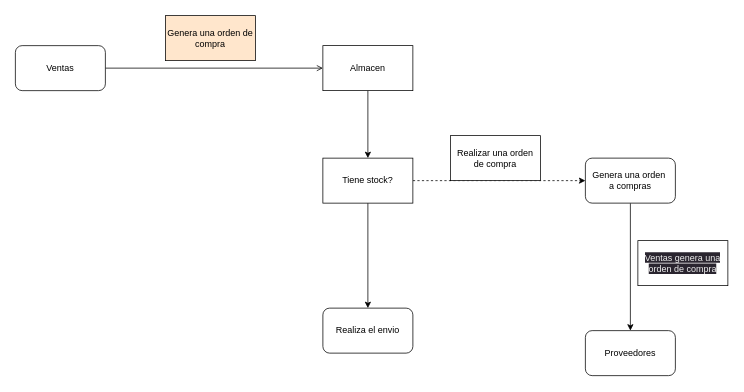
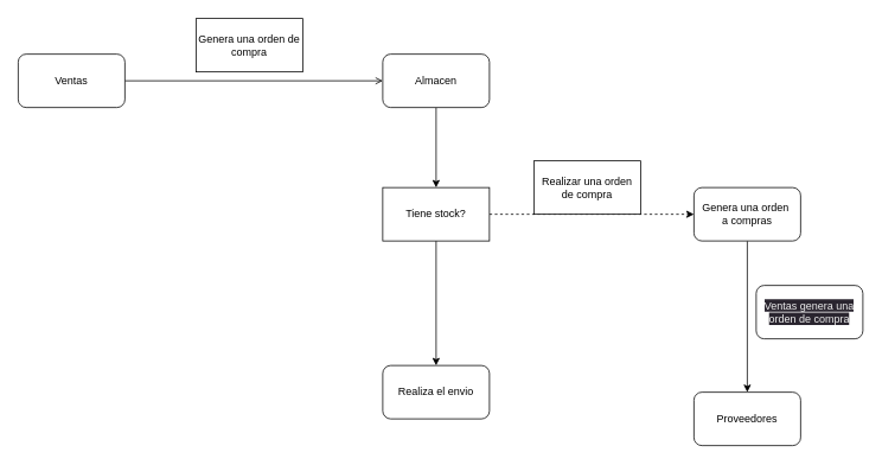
  <mxCell id="0" />
  <mxCell id="1" parent="0" />
  <mxCell id="2" value="" style="edgeStyle=orthogonalEdgeStyle;rounded=0;orthogonalLoop=1;jettySize=auto;html=1;endArrow=open;" edge="1" parent="1" source="3" target="5"><mxGeometry relative="1" as="geometry" /></mxCell>
  <mxCell id="3" value="Ventas" style="rounded=1;whiteSpace=wrap;html=1;" vertex="1" parent="1"><mxGeometry x="20" y="60" width="120" height="60" as="geometry" /></mxCell>
  <mxCell id="4" value="" style="edgeStyle=orthogonalEdgeStyle;rounded=0;orthogonalLoop=1;jettySize=auto;html=1;" edge="1" parent="1" source="5" target="9"><mxGeometry relative="1" as="geometry" /></mxCell>
- <mxCell id="5" value="Almacen" style="whiteSpace=wrap;html=1;rounded=0;" vertex="1" parent="1"><mxGeometry x="430" y="60" width="120" height="60" as="geometry" /></mxCell>
- <mxCell id="6" value="Genera una orden de compra" style="whiteSpace=wrap;html=1;fillColor=#ffe6cc;" vertex="1" parent="1"><mxGeometry x="220" y="20" width="120" height="60" as="geometry" /></mxCell>
+ <mxCell id="5" value="Almacen" style="rounded=1;whiteSpace=wrap;html=1;" vertex="1" parent="1"><mxGeometry x="430" y="60" width="120" height="60" as="geometry" /></mxCell>
+ <mxCell id="6" value="Genera una orden de compra" style="whiteSpace=wrap;html=1;" vertex="1" parent="1"><mxGeometry x="220" y="20" width="120" height="60" as="geometry" /></mxCell>
  <mxCell id="7" value="" style="edgeStyle=orthogonalEdgeStyle;rounded=0;orthogonalLoop=1;jettySize=auto;html=1;" edge="1" parent="1" source="9" target="10"><mxGeometry relative="1" as="geometry" /></mxCell>
  <mxCell id="8" value="" style="edgeStyle=orthogonalEdgeStyle;rounded=0;orthogonalLoop=1;jettySize=auto;html=1;dashed=1;" edge="1" parent="1" source="9" target="12"><mxGeometry relative="1" as="geometry" /></mxCell>
  <mxCell id="9" value="Tiene stock?" style="whiteSpace=wrap;html=1;" vertex="1" parent="1"><mxGeometry x="430" y="210" width="120" height="60" as="geometry" /></mxCell>
  <mxCell id="10" value="Realiza el envio" style="rounded=1;whiteSpace=wrap;html=1;" vertex="1" parent="1"><mxGeometry x="430" y="410" width="120" height="60" as="geometry" /></mxCell>
  <mxCell id="11" value="" style="edgeStyle=orthogonalEdgeStyle;rounded=0;orthogonalLoop=1;jettySize=auto;html=1;" edge="1" parent="1" source="12" target="15"><mxGeometry relative="1" as="geometry" /></mxCell>
  <mxCell id="12" value="Genera una orden&amp;nbsp;&lt;br&gt;a compras" style="rounded=1;whiteSpace=wrap;html=1;" vertex="1" parent="1"><mxGeometry x="780" y="210" width="120" height="60" as="geometry" /></mxCell>
  <mxCell id="13" value="Realizar una orden de compra" style="whiteSpace=wrap;html=1;" vertex="1" parent="1"><mxGeometry x="600" y="180" width="120" height="60" as="geometry" /></mxCell>
- <mxCell id="14" value="&lt;meta charset=&quot;utf-8&quot;&gt;&lt;span style=&quot;color: rgb(240, 240, 240); font-family: Helvetica; font-size: 12px; font-style: normal; font-variant-ligatures: normal; font-variant-caps: normal; font-weight: 400; letter-spacing: normal; orphans: 2; text-align: center; text-indent: 0px; text-transform: none; widows: 2; word-spacing: 0px; -webkit-text-stroke-width: 0px; background-color: rgb(42, 37, 47); text-decoration-thickness: initial; text-decoration-style: initial; text-decoration-color: initial; float: none; display: inline !important;&quot;&gt;Ventas genera una orden de compra&lt;/span&gt;" style="rounded=0;whiteSpace=wrap;html=1;" vertex="1" parent="1"><mxGeometry x="850" y="320" width="120" height="60" as="geometry" /></mxCell>
+ <mxCell id="14" value="&lt;meta charset=&quot;utf-8&quot;&gt;&lt;span style=&quot;color: rgb(240, 240, 240); font-family: Helvetica; font-size: 12px; font-style: normal; font-variant-ligatures: normal; font-variant-caps: normal; font-weight: 400; letter-spacing: normal; orphans: 2; text-align: center; text-indent: 0px; text-transform: none; widows: 2; word-spacing: 0px; -webkit-text-stroke-width: 0px; background-color: rgb(42, 37, 47); text-decoration-thickness: initial; text-decoration-style: initial; text-decoration-color: initial; float: none; display: inline !important;&quot;&gt;Ventas genera una orden de compra&lt;/span&gt;" style="whiteSpace=wrap;html=1;rounded=1;" vertex="1" parent="1"><mxGeometry x="850" y="320" width="120" height="60" as="geometry" /></mxCell>
  <mxCell id="15" value="Proveedores" style="whiteSpace=wrap;html=1;rounded=1;" vertex="1" parent="1"><mxGeometry x="780" y="440" width="120" height="60" as="geometry" /></mxCell>
